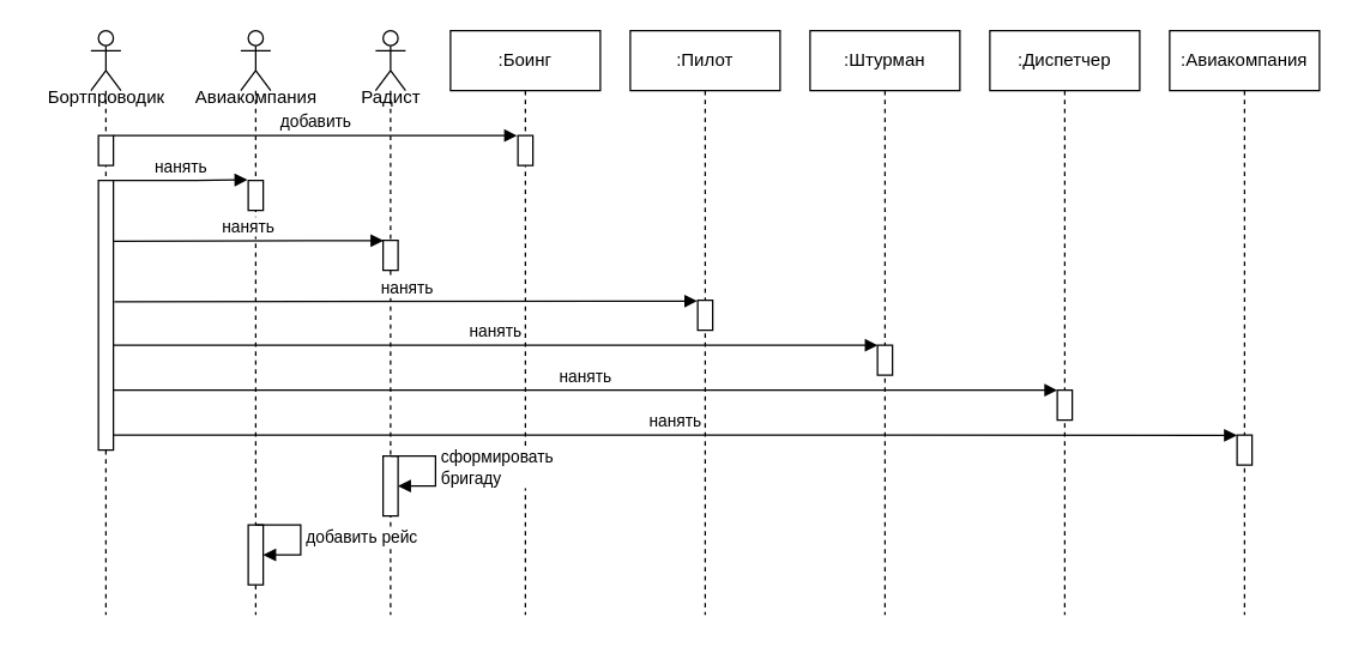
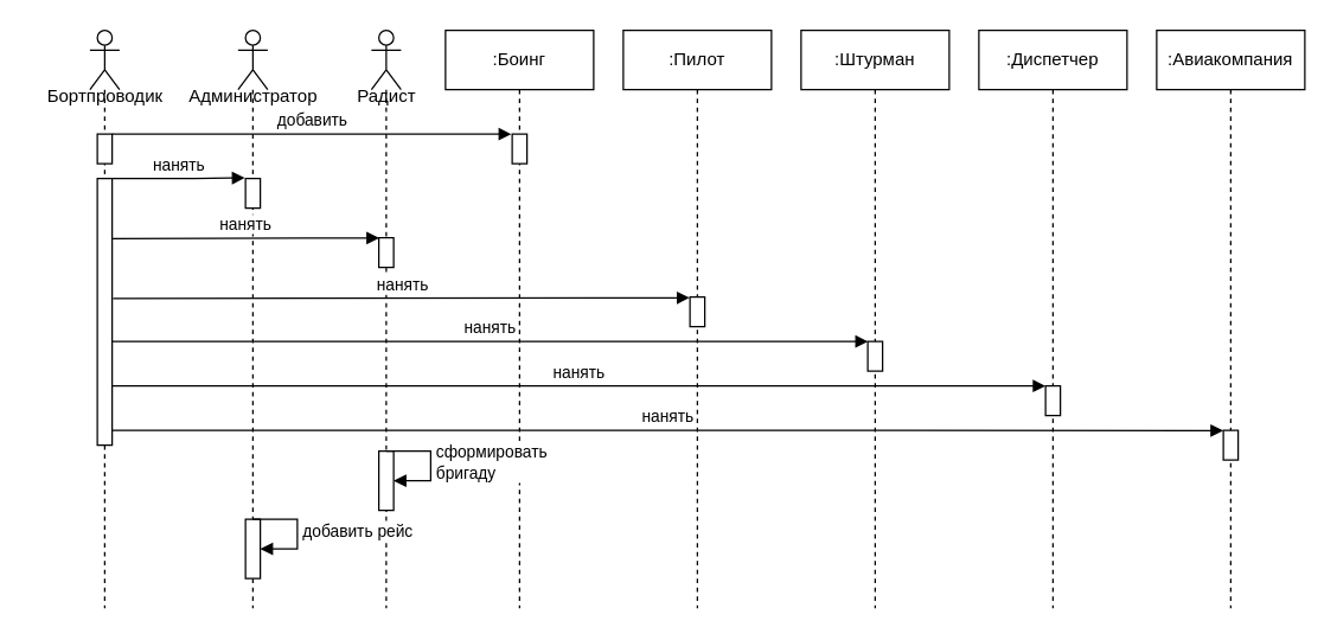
  <mxCell id="0" />
  <mxCell id="1" parent="0" />
  <mxCell id="2" value="" style="shape=umlLifeline;participant=umlActor;perimeter=lifelinePerimeter;whiteSpace=wrap;html=1;container=1;collapsible=0;recursiveResize=0;verticalAlign=top;spacingTop=36;outlineConnect=0;" parent="1" vertex="1"><mxGeometry x="60" y="20" width="20" height="390" as="geometry" /></mxCell>
  <mxCell id="3" value="" style="html=1;points=[];perimeter=orthogonalPerimeter;" parent="2" vertex="1"><mxGeometry x="5" y="70" width="10" height="20" as="geometry" /></mxCell>
  <mxCell id="4" value="" style="html=1;points=[];perimeter=orthogonalPerimeter;" parent="2" vertex="1"><mxGeometry x="5" y="100" width="10" height="180" as="geometry" /></mxCell>
  <mxCell id="5" value="" style="shape=umlLifeline;participant=umlActor;perimeter=lifelinePerimeter;whiteSpace=wrap;html=1;container=1;collapsible=0;recursiveResize=0;verticalAlign=top;spacingTop=36;outlineConnect=0;" parent="1" vertex="1"><mxGeometry x="160" y="20" width="20" height="390" as="geometry" /></mxCell>
  <mxCell id="6" value="" style="html=1;points=[];perimeter=orthogonalPerimeter;" parent="5" vertex="1"><mxGeometry x="5" y="100" width="10" height="20" as="geometry" /></mxCell>
  <mxCell id="7" value="" style="shape=umlLifeline;participant=umlActor;perimeter=lifelinePerimeter;whiteSpace=wrap;html=1;container=1;collapsible=0;recursiveResize=0;verticalAlign=top;spacingTop=36;outlineConnect=0;" parent="1" vertex="1"><mxGeometry x="250" y="20" width="20" height="390" as="geometry" /></mxCell>
  <mxCell id="8" value="" style="html=1;points=[];perimeter=orthogonalPerimeter;" parent="7" vertex="1"><mxGeometry x="5" y="140" width="10" height="20" as="geometry" /></mxCell>
  <mxCell id="9" value="" style="html=1;points=[];perimeter=orthogonalPerimeter;" vertex="1" parent="7"><mxGeometry x="5" y="284" width="10" height="40" as="geometry" /></mxCell>
  <mxCell id="10" value=":Боинг" style="shape=umlLifeline;perimeter=lifelinePerimeter;whiteSpace=wrap;html=1;container=1;collapsible=0;recursiveResize=0;outlineConnect=0;" parent="1" vertex="1"><mxGeometry x="300" y="20" width="100" height="390" as="geometry" /></mxCell>
  <mxCell id="11" value="" style="html=1;points=[];perimeter=orthogonalPerimeter;" parent="10" vertex="1"><mxGeometry x="45" y="70" width="10" height="20" as="geometry" /></mxCell>
  <mxCell id="12" value=":Пилот" style="shape=umlLifeline;perimeter=lifelinePerimeter;whiteSpace=wrap;html=1;container=1;collapsible=0;recursiveResize=0;outlineConnect=0;" parent="1" vertex="1"><mxGeometry x="420" y="20" width="100" height="390" as="geometry" /></mxCell>
  <mxCell id="13" value="" style="html=1;points=[];perimeter=orthogonalPerimeter;" parent="12" vertex="1"><mxGeometry x="45" y="180" width="10" height="20" as="geometry" /></mxCell>
  <mxCell id="14" value=":Штурман" style="shape=umlLifeline;perimeter=lifelinePerimeter;whiteSpace=wrap;html=1;container=1;collapsible=0;recursiveResize=0;outlineConnect=0;" parent="1" vertex="1"><mxGeometry x="540" y="20" width="100" height="390" as="geometry" /></mxCell>
  <mxCell id="15" value="" style="html=1;points=[];perimeter=orthogonalPerimeter;" parent="14" vertex="1"><mxGeometry x="45" y="210" width="10" height="20" as="geometry" /></mxCell>
  <mxCell id="16" value=":Диспетчер" style="shape=umlLifeline;perimeter=lifelinePerimeter;whiteSpace=wrap;html=1;container=1;collapsible=0;recursiveResize=0;outlineConnect=0;" parent="1" vertex="1"><mxGeometry x="660" y="20" width="100" height="390" as="geometry" /></mxCell>
  <mxCell id="17" value="" style="html=1;points=[];perimeter=orthogonalPerimeter;" parent="16" vertex="1"><mxGeometry x="45" y="240" width="10" height="20" as="geometry" /></mxCell>
  <mxCell id="18" value="Бортпроводик" style="text;html=1;align=center;verticalAlign=middle;resizable=0;points=[];autosize=1;strokeColor=none;fillColor=none;" parent="1" vertex="1"><mxGeometry x="20" y="50" width="100" height="30" as="geometry" /></mxCell>
- <mxCell id="19" value="Авиакомпания" style="text;html=1;align=center;verticalAlign=middle;resizable=0;points=[];autosize=1;strokeColor=none;fillColor=none;" parent="1" vertex="1"><mxGeometry x="115" y="50" width="110" height="30" as="geometry" /></mxCell>
+ <mxCell id="19" value="Администратор" style="text;html=1;align=center;verticalAlign=middle;resizable=0;points=[];autosize=1;strokeColor=none;fillColor=none;" parent="1" vertex="1"><mxGeometry x="115" y="50" width="110" height="30" as="geometry" /></mxCell>
  <mxCell id="20" value="Радист" style="text;html=1;align=center;verticalAlign=middle;resizable=0;points=[];autosize=1;strokeColor=none;fillColor=none;" parent="1" vertex="1"><mxGeometry x="220" y="50" width="80" height="30" as="geometry" /></mxCell>
  <mxCell id="21" value=":Авиакомпания" style="shape=umlLifeline;perimeter=lifelinePerimeter;whiteSpace=wrap;html=1;container=1;collapsible=0;recursiveResize=0;outlineConnect=0;" parent="1" vertex="1"><mxGeometry x="780" y="20" width="100" height="390" as="geometry" /></mxCell>
  <mxCell id="22" value="" style="html=1;points=[];perimeter=orthogonalPerimeter;" parent="21" vertex="1"><mxGeometry x="45" y="270" width="10" height="20" as="geometry" /></mxCell>
  <mxCell id="23" value="добавить" style="html=1;verticalAlign=bottom;endArrow=block;rounded=0;entryX=-0.059;entryY=0;entryDx=0;entryDy=0;entryPerimeter=0;" parent="1" source="3" target="11" edge="1"><mxGeometry relative="1" as="geometry"><mxPoint x="150" y="170" as="sourcePoint" /><mxPoint x="330" y="90" as="targetPoint" /><Array as="points"><mxPoint x="210" y="90" /></Array></mxGeometry></mxCell>
  <mxCell id="24" value="нанять" style="html=1;verticalAlign=bottom;endArrow=block;rounded=0;entryX=-0.059;entryY=-0.02;entryDx=0;entryDy=0;entryPerimeter=0;" parent="1" source="4" target="6" edge="1"><mxGeometry relative="1" as="geometry"><mxPoint x="85" y="100" as="sourcePoint" /><mxPoint x="160" y="120" as="targetPoint" /><Array as="points"><mxPoint x="130" y="120" /></Array></mxGeometry></mxCell>
  <mxCell id="25" value="нанять" style="html=1;verticalAlign=bottom;endArrow=block;rounded=0;entryX=0.022;entryY=0.009;entryDx=0;entryDy=0;entryPerimeter=0;exitX=1.034;exitY=0.225;exitDx=0;exitDy=0;exitPerimeter=0;" parent="1" source="4" target="8" edge="1"><mxGeometry relative="1" as="geometry"><mxPoint x="90" y="160" as="sourcePoint" /><mxPoint x="240" y="160" as="targetPoint" /><Array as="points" /></mxGeometry></mxCell>
  <mxCell id="26" value="нанять" style="html=1;verticalAlign=bottom;endArrow=block;rounded=0;entryX=-0.029;entryY=0.025;entryDx=0;entryDy=0;entryPerimeter=0;exitX=1.061;exitY=0.45;exitDx=0;exitDy=0;exitPerimeter=0;" parent="1" source="4" target="13" edge="1"><mxGeometry relative="1" as="geometry"><mxPoint x="130" y="210" as="sourcePoint" /><mxPoint x="468.5" y="190.74" as="targetPoint" /><Array as="points" /></mxGeometry></mxCell>
  <mxCell id="27" value="нанять" style="html=1;verticalAlign=bottom;endArrow=block;rounded=0;entryX=0.016;entryY=0.003;entryDx=0;entryDy=0;entryPerimeter=0;" parent="1" source="4" target="15" edge="1"><mxGeometry relative="1" as="geometry"><mxPoint x="110" y="230" as="sourcePoint" /><mxPoint x="570" y="230" as="targetPoint" /><Array as="points"><mxPoint x="150" y="230" /><mxPoint x="320" y="230" /></Array></mxGeometry></mxCell>
  <mxCell id="28" value="нанять" style="html=1;verticalAlign=bottom;endArrow=block;rounded=0;entryX=-0.002;entryY=0.001;entryDx=0;entryDy=0;entryPerimeter=0;exitX=1;exitY=0.778;exitDx=0;exitDy=0;exitPerimeter=0;" parent="1" source="4" target="17" edge="1"><mxGeometry relative="1" as="geometry"><mxPoint x="190" y="260" as="sourcePoint" /><mxPoint x="690" y="260" as="targetPoint" /><Array as="points"><mxPoint x="265" y="260" /><mxPoint x="435" y="260" /></Array></mxGeometry></mxCell>
  <mxCell id="29" value="нанять" style="html=1;verticalAlign=bottom;endArrow=block;rounded=0;entryX=-0.011;entryY=0.009;entryDx=0;entryDy=0;entryPerimeter=0;" parent="1" source="4" target="22" edge="1"><mxGeometry relative="1" as="geometry"><mxPoint x="80" y="290" as="sourcePoint" /><mxPoint x="829.77" y="290" as="targetPoint" /><Array as="points"><mxPoint x="385.27" y="290" /><mxPoint x="555.27" y="290" /></Array></mxGeometry></mxCell>
  <mxCell id="30" value="&lt;div&gt;сформировать&lt;/div&gt;&lt;div&gt;бригаду&lt;/div&gt;" style="edgeStyle=orthogonalEdgeStyle;html=1;align=left;spacingLeft=2;endArrow=block;rounded=0;entryX=1;entryY=0;" edge="1" parent="1"><mxGeometry relative="1" as="geometry"><mxPoint x="260" y="304" as="sourcePoint" /><Array as="points"><mxPoint x="290" y="304" /></Array><mxPoint x="265" y="324" as="targetPoint" /></mxGeometry></mxCell>
  <mxCell id="31" value="" style="html=1;points=[];perimeter=orthogonalPerimeter;" vertex="1" parent="1"><mxGeometry x="165" y="350" width="10" height="40" as="geometry" /></mxCell>
  <mxCell id="32" value="добавить рейс" style="edgeStyle=orthogonalEdgeStyle;html=1;align=left;spacingLeft=2;endArrow=block;rounded=0;entryX=1;entryY=0;" edge="1" parent="1"><mxGeometry relative="1" as="geometry"><mxPoint x="170" y="350" as="sourcePoint" /><Array as="points"><mxPoint x="200" y="350" /></Array><mxPoint x="175" y="370" as="targetPoint" /></mxGeometry></mxCell>
